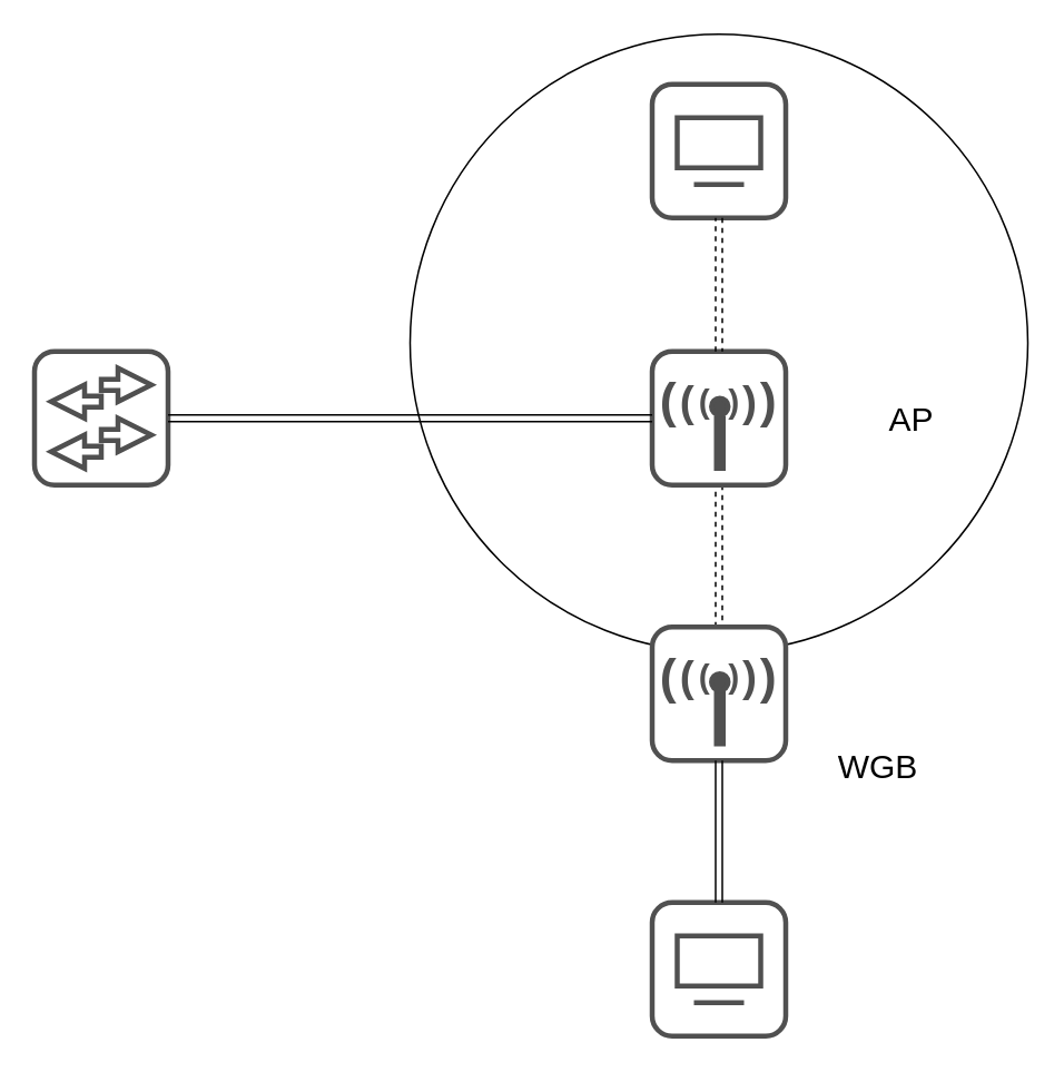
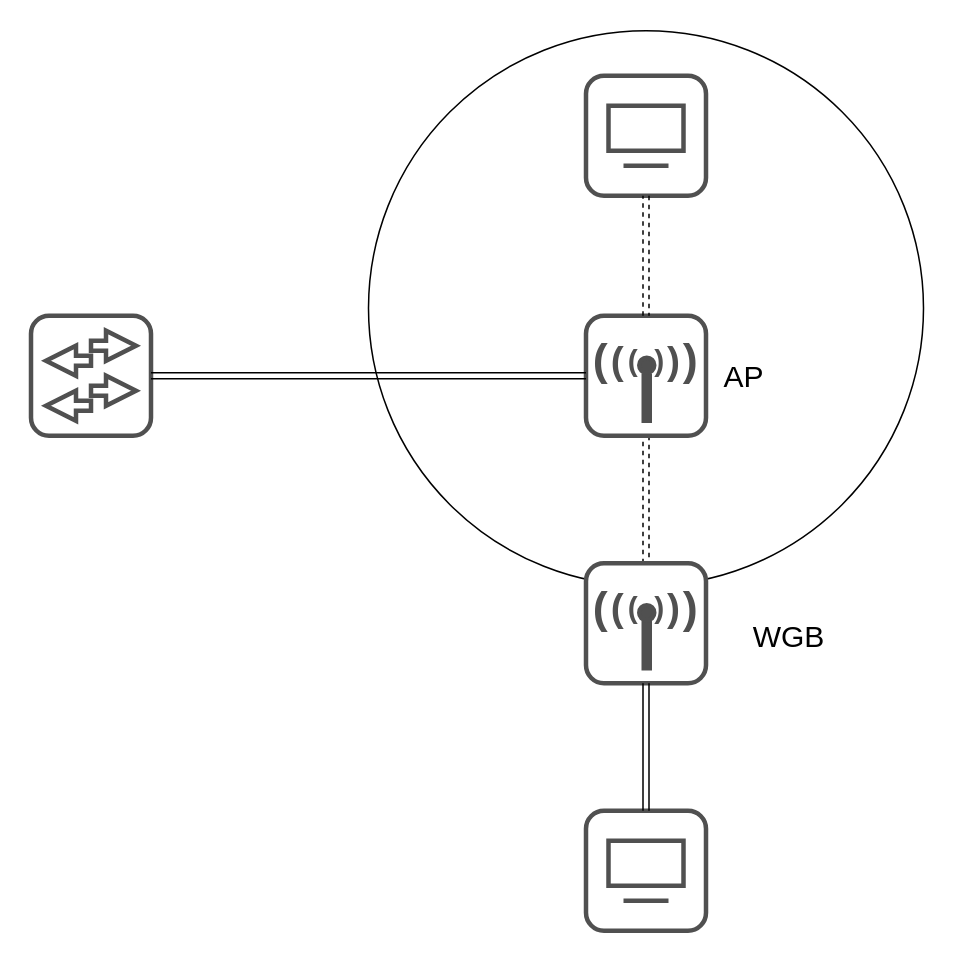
  <mxCell id="0" />
  <mxCell id="1" parent="0" />
  <mxCell id="2" value="" style="ellipse;whiteSpace=wrap;html=1;aspect=fixed;fontSize=20;" vertex="1" parent="1"><mxGeometry x="245" y="20" width="370" height="370" as="geometry" /></mxCell>
  <mxCell id="3" value="" style="group" vertex="1" connectable="0" parent="1"><mxGeometry x="390" y="50" width="80" height="80" as="geometry" /></mxCell>
  <mxCell id="4" value="" style="rounded=1;whiteSpace=wrap;html=1;strokeWidth=3;strokeColor=#505050;" vertex="1" parent="3"><mxGeometry width="80" height="80" as="geometry" /></mxCell>
  <mxCell id="5" value="" style="rounded=0;whiteSpace=wrap;html=1;strokeColor=#505050;strokeWidth=3;" vertex="1" parent="3"><mxGeometry x="15" y="20" width="50" height="30" as="geometry" /></mxCell>
  <mxCell id="6" value="" style="endArrow=none;html=1;rounded=0;strokeWidth=3;strokeColor=#505050;" edge="1" parent="3"><mxGeometry width="50" height="50" relative="1" as="geometry"><mxPoint x="25" y="60" as="sourcePoint" /><mxPoint x="55" y="60" as="targetPoint" /></mxGeometry></mxCell>
  <mxCell id="7" value="" style="group" vertex="1" connectable="0" parent="1"><mxGeometry x="20" y="210" width="80" height="80" as="geometry" /></mxCell>
  <mxCell id="8" value="" style="rounded=1;whiteSpace=wrap;html=1;strokeWidth=3;strokeColor=#505050;" vertex="1" parent="7"><mxGeometry width="80" height="80" as="geometry" /></mxCell>
  <mxCell id="9" value="" style="html=1;shadow=0;dashed=0;align=center;verticalAlign=middle;shape=mxgraph.arrows2.arrow;dy=0.67;dx=20;notch=0;rounded=1;strokeColor=#505050;strokeWidth=3;" vertex="1" parent="7"><mxGeometry x="40" y="10" width="30" height="20" as="geometry" /></mxCell>
  <mxCell id="10" value="" style="html=1;shadow=0;dashed=0;align=center;verticalAlign=middle;shape=mxgraph.arrows2.arrow;dy=0.67;dx=20;notch=0;rounded=1;strokeColor=#505050;strokeWidth=3;flipV=0;flipH=1;" vertex="1" parent="7"><mxGeometry x="10" y="20" width="30" height="20" as="geometry" /></mxCell>
  <mxCell id="11" value="" style="html=1;shadow=0;dashed=0;align=center;verticalAlign=middle;shape=mxgraph.arrows2.arrow;dy=0.67;dx=20;notch=0;rounded=1;strokeColor=#505050;strokeWidth=3;" vertex="1" parent="7"><mxGeometry x="40" y="40" width="30" height="20" as="geometry" /></mxCell>
  <mxCell id="12" value="" style="html=1;shadow=0;dashed=0;align=center;verticalAlign=middle;shape=mxgraph.arrows2.arrow;dy=0.67;dx=20;notch=0;rounded=1;strokeColor=#505050;strokeWidth=3;flipH=1;" vertex="1" parent="7"><mxGeometry x="10" y="50" width="30" height="20" as="geometry" /></mxCell>
  <mxCell id="13" style="edgeStyle=orthogonalEdgeStyle;shape=link;rounded=0;orthogonalLoop=1;jettySize=auto;html=1;entryX=0.5;entryY=0;entryDx=0;entryDy=0;dashed=1;fontSize=20;" edge="1" parent="1" source="14" target="23"><mxGeometry relative="1" as="geometry" /></mxCell>
  <mxCell id="14" value="" style="rounded=1;whiteSpace=wrap;html=1;strokeWidth=3;strokeColor=#505050;" vertex="1" parent="1"><mxGeometry x="390" y="210" width="80" height="80" as="geometry" /></mxCell>
  <mxCell id="15" value="" style="rounded=0;whiteSpace=wrap;html=1;strokeColor=#505050;strokeWidth=3;fillColor=#505050;" vertex="1" parent="1"><mxGeometry x="428.5" y="250" width="4" height="30" as="geometry" /></mxCell>
  <mxCell id="16" value="" style="ellipse;whiteSpace=wrap;html=1;aspect=fixed;strokeColor=#505050;strokeWidth=3;fillColor=#505050;" vertex="1" parent="1"><mxGeometry x="425.5" y="238" width="10" height="10" as="geometry" /></mxCell>
  <mxCell id="17" value="&lt;font style=&quot;font-size: 20px;&quot; color=&quot;#505050&quot;&gt;(&amp;nbsp; )&lt;/font&gt;" style="text;html=1;align=center;verticalAlign=middle;resizable=0;points=[];autosize=1;strokeColor=none;fillColor=none;fontSize=18;fontStyle=1" vertex="1" parent="1"><mxGeometry x="405" y="220" width="50" height="40" as="geometry" /></mxCell>
  <mxCell id="18" value="&lt;font style=&quot;font-size: 26px;&quot;&gt;&lt;b&gt;&lt;font style=&quot;font-size: 26px;&quot; color=&quot;#505050&quot;&gt;( &amp;nbsp;&amp;nbsp; )&lt;/font&gt;&lt;/b&gt;&lt;/font&gt;" style="text;whiteSpace=wrap;html=1;fontSize=20;fontColor=#505050;" vertex="1" parent="1"><mxGeometry x="405" y="218" width="60" height="50" as="geometry" /></mxCell>
  <mxCell id="19" value="&lt;font style=&quot;font-size: 30px;&quot;&gt;&lt;b&gt;&lt;font style=&quot;font-size: 30px;&quot; color=&quot;#505050&quot;&gt;( &amp;nbsp; &amp;nbsp;&amp;nbsp; )&lt;/font&gt;&lt;/b&gt;&lt;/font&gt;" style="text;whiteSpace=wrap;html=1;fontSize=20;fontColor=#505050;" vertex="1" parent="1"><mxGeometry x="392.75" y="215" width="74.5" height="50" as="geometry" /></mxCell>
  <mxCell id="20" style="edgeStyle=orthogonalEdgeStyle;rounded=0;orthogonalLoop=1;jettySize=auto;html=1;exitX=1;exitY=0.5;exitDx=0;exitDy=0;entryX=0;entryY=0.5;entryDx=0;entryDy=0;shape=link;" edge="1" parent="1" source="8" target="14"><mxGeometry relative="1" as="geometry" /></mxCell>
  <mxCell id="21" style="edgeStyle=orthogonalEdgeStyle;shape=link;rounded=0;orthogonalLoop=1;jettySize=auto;html=1;exitX=0.5;exitY=1;exitDx=0;exitDy=0;entryX=0.5;entryY=0;entryDx=0;entryDy=0;dashed=1;" edge="1" parent="1" source="4" target="14"><mxGeometry relative="1" as="geometry" /></mxCell>
- <mxCell id="22" value="&lt;font style=&quot;font-size: 20px;&quot;&gt;AP&lt;/font&gt;" style="text;html=1;align=center;verticalAlign=middle;resizable=0;points=[];autosize=1;strokeColor=none;fillColor=none;" vertex="1" parent="1"><mxGeometry x="520" y="230" width="50" height="40" as="geometry" /></mxCell>
+ <mxCell id="22" value="&lt;font style=&quot;font-size: 20px;&quot;&gt;AP&lt;/font&gt;" style="text;html=1;align=center;verticalAlign=middle;resizable=0;points=[];autosize=1;strokeColor=none;fillColor=none;" vertex="1" parent="1"><mxGeometry x="470" y="230" width="50" height="40" as="geometry" /></mxCell>
  <mxCell id="23" value="" style="rounded=1;whiteSpace=wrap;html=1;strokeWidth=3;strokeColor=#505050;" vertex="1" parent="1"><mxGeometry x="390" y="375" width="80" height="80" as="geometry" /></mxCell>
  <mxCell id="24" value="" style="rounded=0;whiteSpace=wrap;html=1;strokeColor=#505050;strokeWidth=3;fillColor=#505050;" vertex="1" parent="1"><mxGeometry x="428.5" y="415" width="4" height="30" as="geometry" /></mxCell>
  <mxCell id="25" value="" style="ellipse;whiteSpace=wrap;html=1;aspect=fixed;strokeColor=#505050;strokeWidth=3;fillColor=#505050;" vertex="1" parent="1"><mxGeometry x="425.5" y="403" width="10" height="10" as="geometry" /></mxCell>
  <mxCell id="26" value="&lt;font style=&quot;font-size: 20px;&quot; color=&quot;#505050&quot;&gt;(&amp;nbsp; )&lt;/font&gt;" style="text;html=1;align=center;verticalAlign=middle;resizable=0;points=[];autosize=1;strokeColor=none;fillColor=none;fontSize=18;fontStyle=1" vertex="1" parent="1"><mxGeometry x="405" y="385" width="50" height="40" as="geometry" /></mxCell>
  <mxCell id="27" value="&lt;font style=&quot;font-size: 26px;&quot;&gt;&lt;b&gt;&lt;font style=&quot;font-size: 26px;&quot; color=&quot;#505050&quot;&gt;( &amp;nbsp;&amp;nbsp; )&lt;/font&gt;&lt;/b&gt;&lt;/font&gt;" style="text;whiteSpace=wrap;html=1;fontSize=20;fontColor=#505050;" vertex="1" parent="1"><mxGeometry x="405" y="383" width="60" height="50" as="geometry" /></mxCell>
  <mxCell id="28" value="&lt;font style=&quot;font-size: 30px;&quot;&gt;&lt;b&gt;&lt;font style=&quot;font-size: 30px;&quot; color=&quot;#505050&quot;&gt;( &amp;nbsp; &amp;nbsp;&amp;nbsp; )&lt;/font&gt;&lt;/b&gt;&lt;/font&gt;" style="text;whiteSpace=wrap;html=1;fontSize=20;fontColor=#505050;" vertex="1" parent="1"><mxGeometry x="392.75" y="380" width="74.5" height="50" as="geometry" /></mxCell>
- <mxCell id="29" value="&lt;font style=&quot;font-size: 20px;&quot;&gt;WGB&lt;/font&gt;" style="text;html=1;align=center;verticalAlign=middle;resizable=0;points=[];autosize=1;strokeColor=none;fillColor=none;" vertex="1" parent="1"><mxGeometry x="490" y="438" width="70" height="40" as="geometry" /></mxCell>
+ <mxCell id="29" value="&lt;font style=&quot;font-size: 20px;&quot;&gt;WGB&lt;/font&gt;" style="text;html=1;align=center;verticalAlign=middle;resizable=0;points=[];autosize=1;strokeColor=none;fillColor=none;" vertex="1" parent="1"><mxGeometry x="490" y="403" width="70" height="40" as="geometry" /></mxCell>
  <mxCell id="30" value="" style="group" vertex="1" connectable="0" parent="1"><mxGeometry x="390" y="540" width="80" height="80" as="geometry" /></mxCell>
  <mxCell id="31" value="" style="rounded=1;whiteSpace=wrap;html=1;strokeWidth=3;strokeColor=#505050;" vertex="1" parent="30"><mxGeometry width="80" height="80" as="geometry" /></mxCell>
  <mxCell id="32" value="" style="rounded=0;whiteSpace=wrap;html=1;strokeColor=#505050;strokeWidth=3;" vertex="1" parent="30"><mxGeometry x="15" y="20" width="50" height="30" as="geometry" /></mxCell>
  <mxCell id="33" value="" style="endArrow=none;html=1;rounded=0;strokeWidth=3;strokeColor=#505050;" edge="1" parent="30"><mxGeometry width="50" height="50" relative="1" as="geometry"><mxPoint x="25" y="60" as="sourcePoint" /><mxPoint x="55" y="60" as="targetPoint" /></mxGeometry></mxCell>
  <mxCell id="34" style="edgeStyle=orthogonalEdgeStyle;rounded=0;orthogonalLoop=1;jettySize=auto;html=1;exitX=0.5;exitY=0;exitDx=0;exitDy=0;entryX=0.5;entryY=1;entryDx=0;entryDy=0;fontSize=20;shape=link;" edge="1" parent="1" source="31" target="23"><mxGeometry relative="1" as="geometry" /></mxCell>
